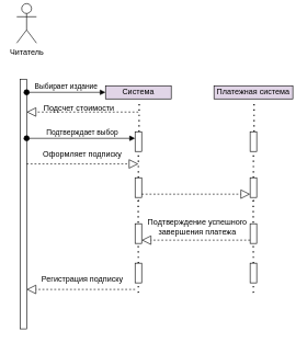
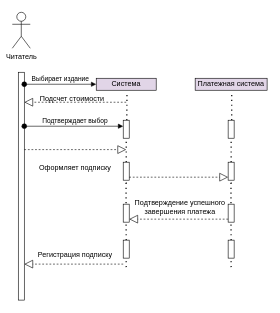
  <mxCell id="0" />
  <mxCell id="1" parent="0" />
  <mxCell id="2" value="" style="html=1;points=[[0,0,0,0,5],[0,1,0,0,-5],[1,0,0,0,5],[1,1,0,0,-5]];perimeter=orthogonalPerimeter;outlineConnect=0;targetShapes=umlLifeline;portConstraint=eastwest;newEdgeStyle={&quot;curved&quot;:0,&quot;rounded&quot;:0};" parent="1" vertex="1"><mxGeometry x="30" y="120" width="10" height="380" as="geometry" /></mxCell>
- <mxCell id="3" value="Читатель" style="shape=umlActor;verticalLabelPosition=bottom;verticalAlign=top;html=1;" parent="1" vertex="1"><mxGeometry x="25" y="5" width="30" height="60" as="geometry" /></mxCell>
+ <mxCell id="3" value="Читатель" style="shape=umlActor;verticalLabelPosition=bottom;verticalAlign=top;html=1;" parent="1" vertex="1"><mxGeometry x="20" y="20" width="30" height="60" as="geometry" /></mxCell>
  <mxCell id="4" value="Выбирает издание" style="html=1;verticalAlign=bottom;startArrow=oval;startFill=1;endArrow=block;startSize=8;curved=0;rounded=0;entryX=0;entryY=0.5;entryDx=0;entryDy=0;" parent="1" target="5" edge="1"><mxGeometry width="60" relative="1" as="geometry"><mxPoint x="40" y="140" as="sourcePoint" /><mxPoint x="130" y="140" as="targetPoint" /></mxGeometry></mxCell>
  <mxCell id="5" value="Система" style="html=1;whiteSpace=wrap;fillColor=#e1d5e7;" parent="1" vertex="1"><mxGeometry x="160" y="130" width="100" height="20" as="geometry" /></mxCell>
  <mxCell id="6" value="" style="endArrow=block;dashed=1;endFill=0;endSize=12;html=1;rounded=0;" parent="1" target="2" edge="1"><mxGeometry width="160" relative="1" as="geometry"><mxPoint x="210" y="170" as="sourcePoint" /><mxPoint x="220" y="230" as="targetPoint" /></mxGeometry></mxCell>
  <mxCell id="7" value="" style="endArrow=none;dashed=1;html=1;dashPattern=1 3;strokeWidth=2;rounded=0;entryX=0.513;entryY=1.171;entryDx=0;entryDy=0;entryPerimeter=0;" parent="1" target="5" edge="1"><mxGeometry width="50" height="50" relative="1" as="geometry"><mxPoint x="211" y="200" as="sourcePoint" /><mxPoint x="210" y="190" as="targetPoint" /></mxGeometry></mxCell>
  <mxCell id="8" value="Подсчет стоимости" style="text;html=1;align=center;verticalAlign=middle;whiteSpace=wrap;rounded=0;" parent="1" vertex="1"><mxGeometry x="65" y="150" width="110" height="30" as="geometry" /></mxCell>
  <mxCell id="9" value="&amp;nbsp;Подтверждает выбор" style="html=1;verticalAlign=bottom;startArrow=oval;startFill=1;endArrow=block;startSize=8;curved=0;rounded=0;" parent="1" target="10" edge="1"><mxGeometry width="60" relative="1" as="geometry"><mxPoint x="40" y="210" as="sourcePoint" /><mxPoint x="210" y="210" as="targetPoint" /></mxGeometry></mxCell>
  <mxCell id="10" value="" style="html=1;points=[[0,0,0,0,5],[0,1,0,0,-5],[1,0,0,0,5],[1,1,0,0,-5]];perimeter=orthogonalPerimeter;outlineConnect=0;targetShapes=umlLifeline;portConstraint=eastwest;newEdgeStyle={&quot;curved&quot;:0,&quot;rounded&quot;:0};" parent="1" vertex="1"><mxGeometry x="205" y="200" width="10" height="30" as="geometry" /></mxCell>
  <mxCell id="11" value="" style="endArrow=block;dashed=1;endFill=0;endSize=12;html=1;rounded=0;" parent="1" source="2" edge="1"><mxGeometry width="160" relative="1" as="geometry"><mxPoint x="205" y="240" as="sourcePoint" /><mxPoint x="210" y="249" as="targetPoint" /></mxGeometry></mxCell>
- <mxCell id="12" value="&lt;div&gt;&amp;nbsp;Оформляет подписку&amp;nbsp;&lt;/div&gt;" style="text;html=1;align=center;verticalAlign=middle;whiteSpace=wrap;rounded=0;" parent="1" vertex="1"><mxGeometry x="55" y="220" width="140" height="30" as="geometry" /></mxCell>
+ <mxCell id="12" value="&lt;div&gt;&amp;nbsp;Оформляет подписку&amp;nbsp;&lt;/div&gt;" style="text;html=1;align=center;verticalAlign=middle;whiteSpace=wrap;rounded=0;" parent="1" vertex="1"><mxGeometry x="55" y="265" width="140" height="30" as="geometry" /></mxCell>
  <mxCell id="13" value="" style="endArrow=none;dashed=1;html=1;dashPattern=1 3;strokeWidth=2;rounded=0;" parent="1" source="17" target="10" edge="1"><mxGeometry width="50" height="50" relative="1" as="geometry"><mxPoint x="210" y="280" as="sourcePoint" /><mxPoint x="211" y="250" as="targetPoint" /></mxGeometry></mxCell>
  <mxCell id="14" value="" style="endArrow=none;dashed=1;html=1;dashPattern=1 3;strokeWidth=2;rounded=0;entryX=0.513;entryY=1.171;entryDx=0;entryDy=0;entryPerimeter=0;" parent="1" edge="1"><mxGeometry width="50" height="50" relative="1" as="geometry"><mxPoint x="209.75" y="338.5" as="sourcePoint" /><mxPoint x="209.75" y="291.5" as="targetPoint" /></mxGeometry></mxCell>
  <mxCell id="15" value="" style="html=1;points=[[0,0,0,0,5],[0,1,0,0,-5],[1,0,0,0,5],[1,1,0,0,-5]];perimeter=orthogonalPerimeter;outlineConnect=0;targetShapes=umlLifeline;portConstraint=eastwest;newEdgeStyle={&quot;curved&quot;:0,&quot;rounded&quot;:0};" parent="1" vertex="1"><mxGeometry x="205" y="340" width="10" height="30" as="geometry" /></mxCell>
  <mxCell id="16" value="" style="endArrow=none;dashed=1;html=1;dashPattern=1 3;strokeWidth=2;rounded=0;entryX=0.513;entryY=1.171;entryDx=0;entryDy=0;entryPerimeter=0;" parent="1" target="17" edge="1"><mxGeometry width="50" height="50" relative="1" as="geometry"><mxPoint x="210" y="280" as="sourcePoint" /><mxPoint x="211" y="250" as="targetPoint" /></mxGeometry></mxCell>
  <mxCell id="17" value="" style="html=1;points=[[0,0,0,0,5],[0,1,0,0,-5],[1,0,0,0,5],[1,1,0,0,-5]];perimeter=orthogonalPerimeter;outlineConnect=0;targetShapes=umlLifeline;portConstraint=eastwest;newEdgeStyle={&quot;curved&quot;:0,&quot;rounded&quot;:0};" parent="1" vertex="1"><mxGeometry x="205" y="270" width="10" height="30" as="geometry" /></mxCell>
  <mxCell id="18" value="" style="endArrow=none;dashed=1;html=1;dashPattern=1 3;strokeWidth=2;rounded=0;entryX=0.513;entryY=1.171;entryDx=0;entryDy=0;entryPerimeter=0;" parent="1" edge="1"><mxGeometry width="50" height="50" relative="1" as="geometry"><mxPoint x="210" y="400" as="sourcePoint" /><mxPoint x="209.75" y="370" as="targetPoint" /></mxGeometry></mxCell>
  <mxCell id="19" value="" style="endArrow=block;dashed=1;endFill=0;endSize=12;html=1;rounded=0;" parent="1" edge="1"><mxGeometry width="160" relative="1" as="geometry"><mxPoint x="205" y="440" as="sourcePoint" /><mxPoint x="40" y="440" as="targetPoint" /></mxGeometry></mxCell>
  <mxCell id="20" value="Регистрация подписку" style="text;html=1;align=center;verticalAlign=middle;whiteSpace=wrap;rounded=0;" parent="1" vertex="1"><mxGeometry x="60" y="410" width="130" height="30" as="geometry" /></mxCell>
  <mxCell id="21" value="" style="html=1;points=[[0,0,0,0,5],[0,1,0,0,-5],[1,0,0,0,5],[1,1,0,0,-5]];perimeter=orthogonalPerimeter;outlineConnect=0;targetShapes=umlLifeline;portConstraint=eastwest;newEdgeStyle={&quot;curved&quot;:0,&quot;rounded&quot;:0};" parent="1" vertex="1"><mxGeometry x="205" y="400" width="10" height="30" as="geometry" /></mxCell>
  <mxCell id="22" value="" style="endArrow=none;dashed=1;html=1;dashPattern=1 3;strokeWidth=2;rounded=0;entryX=0.513;entryY=1.171;entryDx=0;entryDy=0;entryPerimeter=0;" parent="1" edge="1"><mxGeometry width="50" height="50" relative="1" as="geometry"><mxPoint x="210" y="445" as="sourcePoint" /><mxPoint x="209.75" y="430" as="targetPoint" /></mxGeometry></mxCell>
  <mxCell id="23" style="edgeStyle=none;curved=1;rounded=0;orthogonalLoop=1;jettySize=auto;html=1;exitX=0.5;exitY=1;exitDx=0;exitDy=0;fontSize=12;startSize=8;endSize=8;" parent="1" source="5" target="5" edge="1"><mxGeometry relative="1" as="geometry" /></mxCell>
  <mxCell id="24" value="" style="endArrow=none;dashed=1;html=1;dashPattern=1 3;strokeWidth=2;rounded=0;entryX=0.513;entryY=1.171;entryDx=0;entryDy=0;entryPerimeter=0;" parent="1" edge="1"><mxGeometry width="50" height="50" relative="1" as="geometry"><mxPoint x="386" y="200" as="sourcePoint" /><mxPoint x="386" y="153" as="targetPoint" /></mxGeometry></mxCell>
  <mxCell id="25" value="" style="html=1;points=[[0,0,0,0,5],[0,1,0,0,-5],[1,0,0,0,5],[1,1,0,0,-5]];perimeter=orthogonalPerimeter;outlineConnect=0;targetShapes=umlLifeline;portConstraint=eastwest;newEdgeStyle={&quot;curved&quot;:0,&quot;rounded&quot;:0};" parent="1" vertex="1"><mxGeometry x="380" y="200" width="10" height="30" as="geometry" /></mxCell>
  <mxCell id="26" value="" style="endArrow=none;dashed=1;html=1;dashPattern=1 3;strokeWidth=2;rounded=0;" parent="1" source="30" target="25" edge="1"><mxGeometry width="50" height="50" relative="1" as="geometry"><mxPoint x="385" y="280" as="sourcePoint" /><mxPoint x="386" y="250" as="targetPoint" /></mxGeometry></mxCell>
  <mxCell id="27" value="" style="endArrow=none;dashed=1;html=1;dashPattern=1 3;strokeWidth=2;rounded=0;entryX=0.513;entryY=1.171;entryDx=0;entryDy=0;entryPerimeter=0;" parent="1" edge="1"><mxGeometry width="50" height="50" relative="1" as="geometry"><mxPoint x="384.75" y="338.5" as="sourcePoint" /><mxPoint x="384.75" y="291.5" as="targetPoint" /></mxGeometry></mxCell>
  <mxCell id="28" value="" style="html=1;points=[[0,0,0,0,5],[0,1,0,0,-5],[1,0,0,0,5],[1,1,0,0,-5]];perimeter=orthogonalPerimeter;outlineConnect=0;targetShapes=umlLifeline;portConstraint=eastwest;newEdgeStyle={&quot;curved&quot;:0,&quot;rounded&quot;:0};" parent="1" vertex="1"><mxGeometry x="380" y="340" width="10" height="30" as="geometry" /></mxCell>
  <mxCell id="29" value="" style="endArrow=none;dashed=1;html=1;dashPattern=1 3;strokeWidth=2;rounded=0;entryX=0.513;entryY=1.171;entryDx=0;entryDy=0;entryPerimeter=0;" parent="1" target="30" edge="1"><mxGeometry width="50" height="50" relative="1" as="geometry"><mxPoint x="385" y="280" as="sourcePoint" /><mxPoint x="386" y="250" as="targetPoint" /></mxGeometry></mxCell>
  <mxCell id="30" value="" style="html=1;points=[[0,0,0,0,5],[0,1,0,0,-5],[1,0,0,0,5],[1,1,0,0,-5]];perimeter=orthogonalPerimeter;outlineConnect=0;targetShapes=umlLifeline;portConstraint=eastwest;newEdgeStyle={&quot;curved&quot;:0,&quot;rounded&quot;:0};" parent="1" vertex="1"><mxGeometry x="380" y="270" width="10" height="30" as="geometry" /></mxCell>
  <mxCell id="31" value="" style="endArrow=none;dashed=1;html=1;dashPattern=1 3;strokeWidth=2;rounded=0;entryX=0.513;entryY=1.171;entryDx=0;entryDy=0;entryPerimeter=0;" parent="1" edge="1"><mxGeometry width="50" height="50" relative="1" as="geometry"><mxPoint x="385" y="400" as="sourcePoint" /><mxPoint x="384.75" y="370" as="targetPoint" /></mxGeometry></mxCell>
  <mxCell id="32" value="" style="html=1;points=[[0,0,0,0,5],[0,1,0,0,-5],[1,0,0,0,5],[1,1,0,0,-5]];perimeter=orthogonalPerimeter;outlineConnect=0;targetShapes=umlLifeline;portConstraint=eastwest;newEdgeStyle={&quot;curved&quot;:0,&quot;rounded&quot;:0};" parent="1" vertex="1"><mxGeometry x="380" y="400" width="10" height="30" as="geometry" /></mxCell>
  <mxCell id="33" value="" style="endArrow=none;dashed=1;html=1;dashPattern=1 3;strokeWidth=2;rounded=0;entryX=0.513;entryY=1.171;entryDx=0;entryDy=0;entryPerimeter=0;" parent="1" edge="1"><mxGeometry width="50" height="50" relative="1" as="geometry"><mxPoint x="385" y="445" as="sourcePoint" /><mxPoint x="384.75" y="430" as="targetPoint" /></mxGeometry></mxCell>
  <mxCell id="34" style="edgeStyle=none;curved=1;rounded=0;orthogonalLoop=1;jettySize=auto;html=1;exitX=0.5;exitY=1;exitDx=0;exitDy=0;fontSize=12;startSize=8;endSize=8;" parent="1" edge="1"><mxGeometry relative="1" as="geometry"><mxPoint x="385" y="150" as="sourcePoint" /><mxPoint x="385" y="150" as="targetPoint" /></mxGeometry></mxCell>
  <mxCell id="35" value="Платежная система" style="html=1;whiteSpace=wrap;fillColor=#e1d5e7;" parent="1" vertex="1"><mxGeometry x="325" y="130" width="120" height="20" as="geometry" /></mxCell>
  <mxCell id="36" value="" style="endArrow=block;dashed=1;endFill=0;endSize=12;html=1;rounded=0;exitX=1;exitY=1;exitDx=0;exitDy=-5;exitPerimeter=0;entryX=0;entryY=1;entryDx=0;entryDy=-5;entryPerimeter=0;" parent="1" source="17" target="30" edge="1"><mxGeometry width="160" relative="1" as="geometry"><mxPoint x="190" y="259" as="sourcePoint" /><mxPoint x="360" y="259" as="targetPoint" /></mxGeometry></mxCell>
  <mxCell id="37" value="" style="endArrow=block;dashed=1;endFill=0;endSize=12;html=1;rounded=0;exitX=0;exitY=1;exitDx=0;exitDy=-5;exitPerimeter=0;entryX=1;entryY=1;entryDx=0;entryDy=-5;entryPerimeter=0;" parent="1" source="28" target="15" edge="1"><mxGeometry width="160" relative="1" as="geometry"><mxPoint x="225" y="305" as="sourcePoint" /><mxPoint x="390" y="305" as="targetPoint" /></mxGeometry></mxCell>
  <mxCell id="38" value="&lt;div&gt;Подтверждение успешного  &lt;/div&gt;&lt;div&gt;завершения платежа&lt;/div&gt;" style="text;html=1;align=center;verticalAlign=middle;whiteSpace=wrap;rounded=0;" parent="1" vertex="1"><mxGeometry x="215" y="330" width="170" height="30" as="geometry" /></mxCell>
